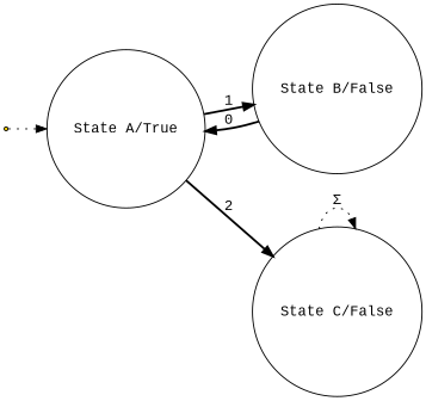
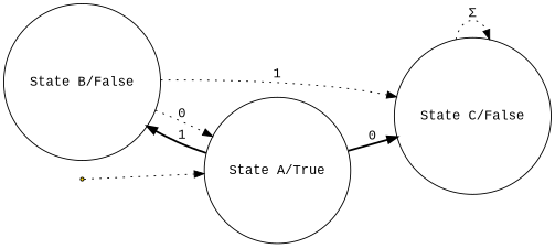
  digraph {
    fontname="Liberation Mono"
    rankdir=LR
    node [fillcolor=white fontname="Liberation Mono" shape=circle style=filled]
    edge [fontname="Liberation Mono" style=dotted]
    n1 [label="State C/False"]
    n2 [label="State B/False"]
    n3 [label="State A/True"]
    start [fillcolor=gold shape=point]
    n1 -> n1 [label="Σ"]
-   n2 -> n3 [label=0 style=bold]
-   n3 -> n1 [label=2 style=bold]
+   n2 -> n1 [label=1]
+   n2 -> n3 [label=0]
+   n3 -> n1 [label=0 style=bold]
    n3 -> n2 [label=1 style=bold]
    start -> n3
  }
